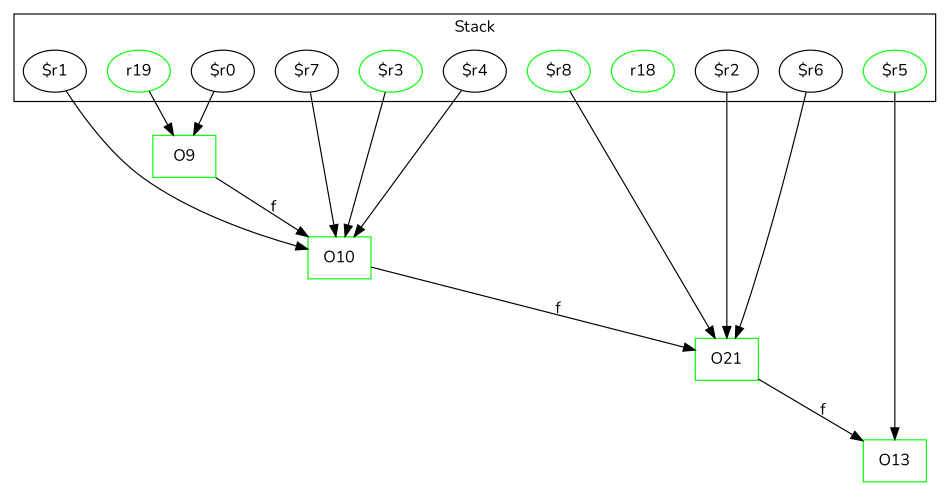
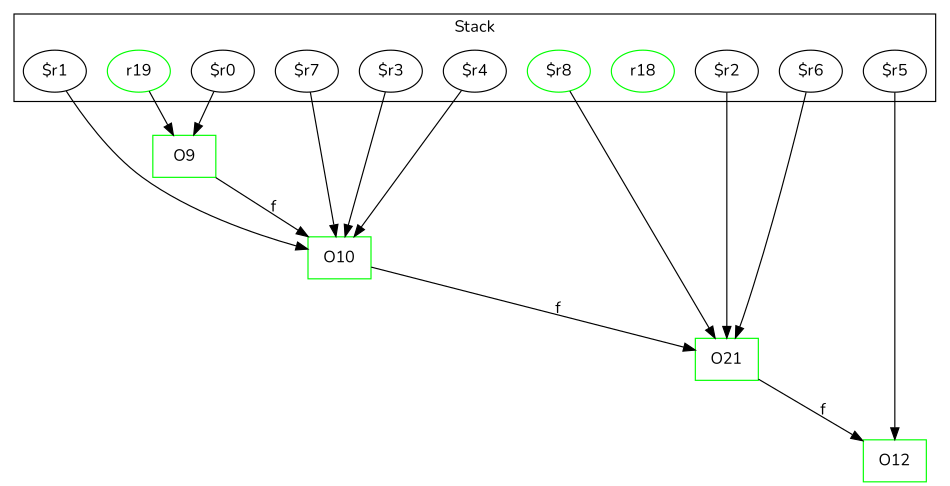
  digraph {
    fontname=Nunito
    rankDir=LR
    node [fontname=Nunito]
    edge [fontname=Nunito]
    "$r1"
    "$r2"
    "$r0"
    r18 [color=green]
    r19 [color=green]
    "$r7"
    "$r8" [color=green]
-   "$r5" [color=green]
+   "$r5"
    "$r6"
-   "$r3" [color=green]
+   "$r3"
    "$r4"
    O10 [color=green shape=box]
    n13 [color=green label=O21 shape=box]
    O9 [color=green shape=box]
-   O12 [color=green shape=box label=O13]
+   O12 [color=green shape=box]
    subgraph cluster_1 {
      label=Stack
      "$r1"
      "$r2"
      "$r0"
      r18
      r19
      "$r7"
      "$r8"
      "$r5"
      "$r6"
      "$r3"
      "$r4"
    }
    "$r1" -> O10
    "$r2" -> n13
    "$r0" -> O9
    r19 -> O9
    "$r7" -> O10
    "$r8" -> n13
    "$r5" -> O12
    "$r6" -> n13
    "$r3" -> O10
    "$r4" -> O10
    O10 -> n13 [label=f weight=0.2]
    n13 -> O12 [label=f weight=0.2]
    O9 -> O10 [label=f weight=0.2]
  }
